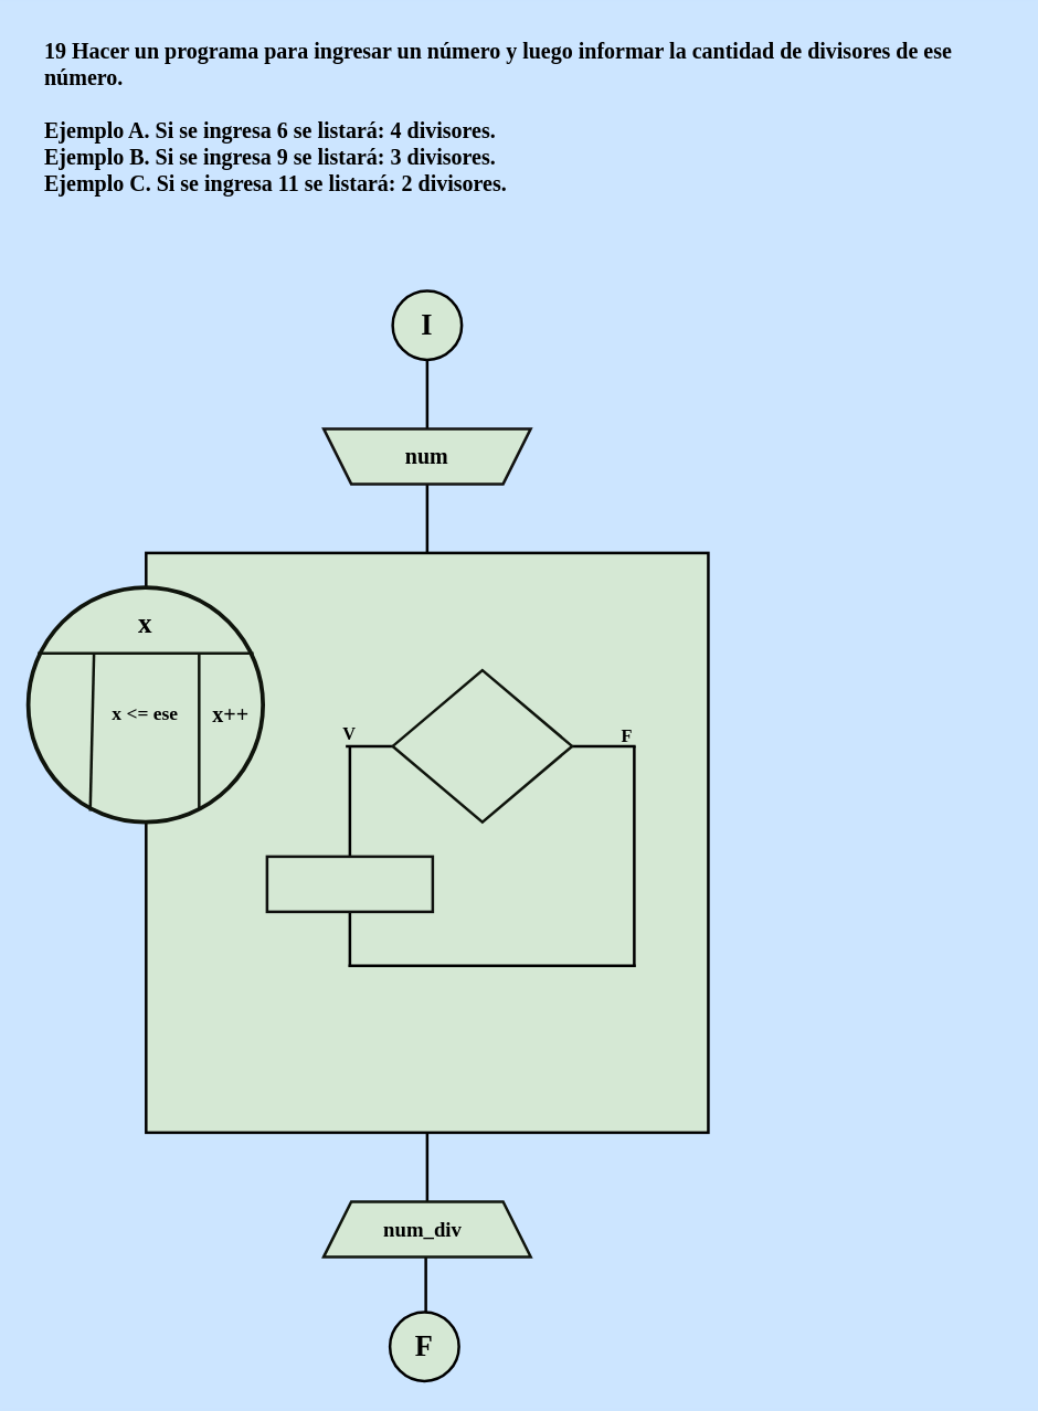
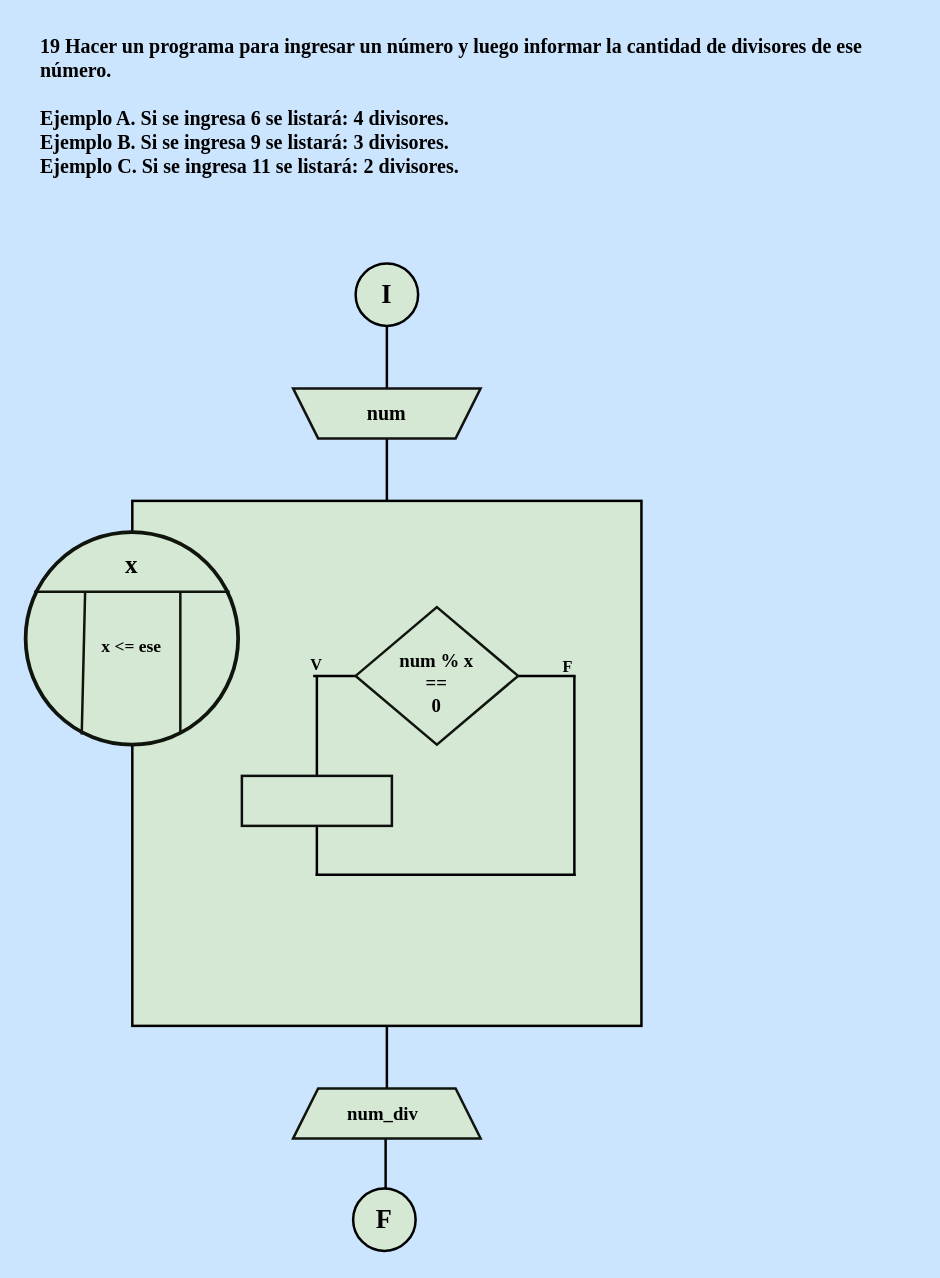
  <mxCell id="0" />
  <mxCell id="1" parent="0" />
  <mxCell id="2" value="&lt;font style=&quot;font-size: 16px;&quot; color=&quot;#000000&quot; face=&quot;Comic Sans MS&quot;&gt;&lt;b&gt;19 Hacer un programa para ingresar un número y luego informar la cantidad de divisores de ese número. &lt;br&gt;&lt;br&gt;Ejemplo A. Si se ingresa 6 se listará: 4 divisores.&lt;br&gt;Ejemplo B. Si se ingresa 9 se listará: 3 divisores.&lt;br&gt;Ejemplo C. Si se ingresa 11 se listará: 2 divisores.&lt;/b&gt;&lt;/font&gt;" style="text;whiteSpace=wrap;html=1;fontFamily=Architects Daughter;fontSource=https%3A%2F%2Ffonts.googleapis.com%2Fcss%3Ffamily%3DArchitects%2BDaughter;" vertex="1" parent="1"><mxGeometry x="30" y="20" width="700" height="130" as="geometry" /></mxCell>
  <mxCell id="3" value="" style="line;strokeWidth=2;direction=south;html=1;hachureGap=4;fontFamily=Architects Daughter;fontSource=https://fonts.googleapis.com/css?family=Architects+Daughter;strokeColor=#000000;container=0;" vertex="1" parent="1"><mxGeometry x="303" y="910" width="10" height="40" as="geometry" /></mxCell>
  <mxCell id="4" value="" style="whiteSpace=wrap;html=1;rounded=0;labelBackgroundColor=none;strokeColor=#000000;strokeWidth=2;align=center;verticalAlign=middle;fontFamily=Helvetica;fontSize=12;fontColor=default;fillColor=#d5e8d4;container=0;" vertex="1" parent="1"><mxGeometry x="105.35" y="400" width="407.3" height="420" as="geometry" /></mxCell>
  <mxCell id="5" value="" style="line;strokeWidth=2;direction=south;html=1;hachureGap=4;fontFamily=Architects Daughter;fontSource=https://fonts.googleapis.com/css?family=Architects+Daughter;strokeColor=#000000;container=0;" vertex="1" parent="1"><mxGeometry x="304" y="260" width="10" height="50" as="geometry" /></mxCell>
  <mxCell id="6" value="" style="line;strokeWidth=2;direction=south;html=1;hachureGap=4;fontFamily=Architects Daughter;fontSource=https://fonts.googleapis.com/css?family=Architects+Daughter;strokeColor=#000000;container=0;" vertex="1" parent="1"><mxGeometry x="304" y="350" width="10" height="50" as="geometry" /></mxCell>
  <mxCell id="7" value="" style="line;strokeWidth=2;html=1;perimeter=backbonePerimeter;points=[];outlineConnect=0;hachureGap=4;fontFamily=Architects Daughter;fontSource=https://fonts.googleapis.com/css?family=Architects+Daughter;strokeColor=#000000;container=0;" vertex="1" parent="1"><mxGeometry x="250" y="535" width="34" height="10" as="geometry" /></mxCell>
  <mxCell id="8" value="" style="line;strokeWidth=2;direction=south;html=1;hachureGap=4;fontFamily=Architects Daughter;fontSource=https://fonts.googleapis.com/css?family=Architects+Daughter;strokeColor=#000000;container=0;" vertex="1" parent="1"><mxGeometry x="248" y="540" width="10" height="80" as="geometry" /></mxCell>
  <mxCell id="9" value="" style="line;strokeWidth=2;html=1;perimeter=backbonePerimeter;points=[];outlineConnect=0;hachureGap=4;fontFamily=Architects Daughter;fontSource=https://fonts.googleapis.com/css?family=Architects+Daughter;strokeColor=#000000;container=0;" vertex="1" parent="1"><mxGeometry x="414" y="535" width="46" height="10" as="geometry" /></mxCell>
  <mxCell id="10" value="" style="line;strokeWidth=2;direction=south;html=1;hachureGap=4;fontFamily=Architects Daughter;fontSource=https://fonts.googleapis.com/css?family=Architects+Daughter;strokeColor=#000000;container=0;" vertex="1" parent="1"><mxGeometry x="454" y="540" width="10" height="160" as="geometry" /></mxCell>
  <mxCell id="11" value="" style="line;strokeWidth=2;direction=south;html=1;hachureGap=4;fontFamily=Architects Daughter;fontSource=https://fonts.googleapis.com/css?family=Architects+Daughter;strokeColor=#000000;container=0;" vertex="1" parent="1"><mxGeometry x="248" y="660" width="10" height="40" as="geometry" /></mxCell>
  <mxCell id="12" value="" style="line;strokeWidth=2;html=1;perimeter=backbonePerimeter;points=[];outlineConnect=0;hachureGap=4;fontFamily=Architects Daughter;fontSource=https://fonts.googleapis.com/css?family=Architects+Daughter;strokeColor=#000000;container=0;" vertex="1" parent="1"><mxGeometry x="252" y="694" width="208" height="10" as="geometry" /></mxCell>
  <mxCell id="13" value="" style="line;strokeWidth=2;direction=south;html=1;hachureGap=4;fontFamily=Architects Daughter;fontSource=https://fonts.googleapis.com/css?family=Architects+Daughter;strokeColor=#000000;container=0;" vertex="1" parent="1"><mxGeometry x="304" y="820" width="10" height="50" as="geometry" /></mxCell>
  <mxCell id="14" value="" style="strokeWidth=2;html=1;shape=mxgraph.flowchart.start_2;whiteSpace=wrap;rounded=0;labelBackgroundColor=none;strokeColor=#000000;align=center;verticalAlign=middle;fontFamily=Helvetica;fontSize=12;fontColor=default;fillColor=#d5e8d4;container=0;" vertex="1" parent="1"><mxGeometry x="284" y="210" width="50" height="50" as="geometry" /></mxCell>
  <mxCell id="15" value="&lt;font size=&quot;1&quot; color=&quot;#000000&quot; face=&quot;Comic Sans MS&quot;&gt;&lt;b style=&quot;font-size: 21px;&quot;&gt;I&lt;/b&gt;&lt;/font&gt;" style="text;strokeColor=none;align=center;fillColor=none;html=1;verticalAlign=middle;whiteSpace=wrap;rounded=0;fontFamily=Architects Daughter;fontSource=https%3A%2F%2Ffonts.googleapis.com%2Fcss%3Ffamily%3DArchitects%2BDaughter;container=0;" vertex="1" parent="1"><mxGeometry x="289" y="215" width="40" height="40" as="geometry" /></mxCell>
  <mxCell id="16" value="" style="shape=trapezoid;perimeter=trapezoidPerimeter;whiteSpace=wrap;html=1;fixedSize=1;rounded=0;labelBackgroundColor=none;strokeColor=#121211;strokeWidth=2;align=center;verticalAlign=middle;fontFamily=Helvetica;fontSize=12;fontColor=default;fillColor=#d5e8d4;direction=west;container=0;" vertex="1" parent="1"><mxGeometry x="234" y="310" width="150" height="40" as="geometry"><mxRectangle x="-1020" y="-650" width="50" height="40" as="alternateBounds" /></mxGeometry></mxCell>
  <mxCell id="17" value="&lt;font face=&quot;Comic Sans MS&quot; color=&quot;#000000&quot;&gt;&lt;span style=&quot;font-size: 16px;&quot;&gt;&lt;b&gt;num&lt;/b&gt;&lt;/span&gt;&lt;/font&gt;" style="text;strokeColor=none;align=center;fillColor=none;html=1;verticalAlign=middle;whiteSpace=wrap;rounded=0;fontFamily=Architects Daughter;fontSource=https://fonts.googleapis.com/css?family=Architects+Daughter;container=0;" vertex="1" parent="1"><mxGeometry x="279" y="315" width="60" height="30" as="geometry" /></mxCell>
  <mxCell id="18" value="" style="ellipse;whiteSpace=wrap;html=1;aspect=fixed;rounded=0;labelBackgroundColor=none;strokeColor=#0F140C;strokeWidth=3;align=center;verticalAlign=middle;fontFamily=Helvetica;fontSize=12;fontColor=default;fillColor=#d5e8d4;container=0;" vertex="1" parent="1"><mxGeometry x="20" y="425" width="170" height="170" as="geometry" /></mxCell>
  <mxCell id="19" value="" style="endArrow=none;html=1;rounded=0;strokeColor=#0F140C;fontFamily=Helvetica;fontSize=12;fontColor=default;fillColor=#B2C9AB;strokeWidth=2;" edge="1" parent="1"><mxGeometry width="50" height="50" relative="1" as="geometry"><mxPoint x="183.2" y="472.6" as="sourcePoint" /><mxPoint x="26.8" y="472.6" as="targetPoint" /></mxGeometry></mxCell>
  <mxCell id="20" value="" style="endArrow=none;html=1;rounded=0;strokeColor=#0F140C;fontFamily=Helvetica;fontSize=12;fontColor=default;fillColor=#B2C9AB;exitX=0.264;exitY=0.952;exitDx=0;exitDy=0;exitPerimeter=0;strokeWidth=2;" edge="1" parent="1" source="18"><mxGeometry width="50" height="50" relative="1" as="geometry"><mxPoint x="60.8" y="527" as="sourcePoint" /><mxPoint x="67.6" y="472.6" as="targetPoint" /></mxGeometry></mxCell>
  <mxCell id="21" value="" style="endArrow=none;html=1;rounded=0;strokeColor=#0F140C;fontFamily=Helvetica;fontSize=12;fontColor=default;fillColor=#B2C9AB;exitX=0.728;exitY=0.948;exitDx=0;exitDy=0;exitPerimeter=0;strokeWidth=2;" edge="1" parent="1" source="18"><mxGeometry width="50" height="50" relative="1" as="geometry"><mxPoint x="122" y="540.6" as="sourcePoint" /><mxPoint x="143.76" y="472.6" as="targetPoint" /></mxGeometry></mxCell>
  <mxCell id="22" value="&lt;font size=&quot;1&quot; face=&quot;Comic Sans MS&quot; color=&quot;#000000&quot;&gt;&lt;b style=&quot;font-size: 20px;&quot;&gt;x&lt;/b&gt;&lt;/font&gt;" style="text;strokeColor=none;align=center;fillColor=none;html=1;verticalAlign=middle;whiteSpace=wrap;rounded=0;fontFamily=Architects Daughter;fontSource=https://fonts.googleapis.com/css?family=Architects+Daughter;container=0;" vertex="1" parent="1"><mxGeometry x="75" y="435" width="60" height="30" as="geometry" /></mxCell>
  <mxCell id="23" value="&lt;font size=&quot;1&quot; face=&quot;Comic Sans MS&quot; color=&quot;#000000&quot;&gt;&lt;b style=&quot;font-size: 14px;&quot;&gt;x &amp;lt;= ese&lt;/b&gt;&lt;/font&gt;" style="text;strokeColor=none;align=center;fillColor=none;html=1;verticalAlign=middle;whiteSpace=wrap;rounded=0;fontFamily=Architects Daughter;fontSource=https://fonts.googleapis.com/css?family=Architects+Daughter;container=0;" vertex="1" parent="1"><mxGeometry x="70" y="507" width="70" height="20" as="geometry" /></mxCell>
- <mxCell id="24" value="&lt;font size=&quot;1&quot; face=&quot;Comic Sans MS&quot; color=&quot;#000000&quot;&gt;&lt;b style=&quot;font-size: 16px;&quot;&gt;x++&lt;/b&gt;&lt;/font&gt;" style="text;strokeColor=none;align=center;fillColor=none;html=1;verticalAlign=middle;whiteSpace=wrap;rounded=0;fontFamily=Architects Daughter;fontSource=https://fonts.googleapis.com/css?family=Architects+Daughter;container=0;" vertex="1" parent="1"><mxGeometry x="147" y="507" width="40" height="20" as="geometry" /></mxCell>
  <mxCell id="25" value="" style="rhombus;whiteSpace=wrap;html=1;rounded=0;labelBackgroundColor=none;strokeColor=#0F140C;strokeWidth=2;align=center;verticalAlign=middle;fontFamily=Helvetica;fontSize=12;fontColor=default;fillColor=#d5e8d4;container=0;" vertex="1" parent="1"><mxGeometry x="284" y="485" width="130" height="110" as="geometry" /></mxCell>
+ <mxCell id="26" value="&lt;font style=&quot;font-size: 15px;&quot;&gt;&lt;b&gt;&lt;font style=&quot;font-size: 15px;&quot; color=&quot;#000000&quot; face=&quot;Comic Sans MS&quot;&gt;num %&amp;nbsp;&lt;/font&gt;&lt;/b&gt;&lt;b style=&quot;background-color: initial;&quot;&gt;&lt;font style=&quot;font-size: 15px;&quot; color=&quot;#000000&quot; face=&quot;Comic Sans MS&quot;&gt;x&lt;/font&gt;&lt;/b&gt;&lt;/font&gt;&lt;div style=&quot;font-size: 15px;&quot;&gt;&lt;b style=&quot;background-color: initial;&quot;&gt;&lt;font style=&quot;font-size: 15px;&quot; color=&quot;#000000&quot; face=&quot;Comic Sans MS&quot;&gt;==&lt;/font&gt;&lt;/b&gt;&lt;/div&gt;&lt;div style=&quot;font-size: 15px;&quot;&gt;&lt;b style=&quot;background-color: initial;&quot;&gt;&lt;font style=&quot;font-size: 15px;&quot; color=&quot;#000000&quot; face=&quot;Comic Sans MS&quot;&gt;0&lt;/font&gt;&lt;/b&gt;&lt;/div&gt;" style="text;strokeColor=none;align=center;fillColor=none;html=1;verticalAlign=middle;whiteSpace=wrap;rounded=0;fontFamily=Architects Daughter;fontSource=https%3A%2F%2Ffonts.googleapis.com%2Fcss%3Ffamily%3DArchitects%2BDaughter;container=0;" vertex="1" parent="1"><mxGeometry x="314" y="515" width="70" height="60" as="geometry" /></mxCell>
  <mxCell id="27" value="&lt;b&gt;&lt;font color=&quot;#000000&quot; style=&quot;font-size: 13px;&quot; face=&quot;Comic Sans MS&quot;&gt;V&lt;/font&gt;&lt;/b&gt;" style="text;strokeColor=none;align=center;fillColor=none;html=1;verticalAlign=middle;whiteSpace=wrap;rounded=0;fontFamily=Architects Daughter;fontSource=https%3A%2F%2Ffonts.googleapis.com%2Fcss%3Ffamily%3DArchitects%2BDaughter;container=0;" vertex="1" parent="1"><mxGeometry x="238" y="518" width="30" height="25" as="geometry" /></mxCell>
  <mxCell id="28" value="&lt;b&gt;&lt;font color=&quot;#000000&quot; style=&quot;font-size: 13px;&quot; face=&quot;Comic Sans MS&quot;&gt;F&lt;/font&gt;&lt;/b&gt;" style="text;strokeColor=none;align=center;fillColor=none;html=1;verticalAlign=middle;whiteSpace=wrap;rounded=0;fontFamily=Architects Daughter;fontSource=https://fonts.googleapis.com/css?family=Architects+Daughter;container=0;" vertex="1" parent="1"><mxGeometry x="439" y="519" width="30" height="25" as="geometry" /></mxCell>
  <mxCell id="29" value="" style="shape=trapezoid;perimeter=trapezoidPerimeter;whiteSpace=wrap;html=1;fixedSize=1;rounded=0;labelBackgroundColor=none;strokeColor=#0F140C;strokeWidth=2;align=center;verticalAlign=middle;fontFamily=Helvetica;fontSize=12;fontColor=default;fillColor=#d5e8d4;container=0;" vertex="1" parent="1"><mxGeometry x="234" y="870" width="150" height="40" as="geometry" /></mxCell>
  <mxCell id="30" value="&lt;b&gt;&lt;font color=&quot;#000000&quot; style=&quot;font-size: 15px;&quot; face=&quot;Comic Sans MS&quot;&gt;num_div&lt;/font&gt;&lt;/b&gt;" style="text;strokeColor=none;align=center;fillColor=none;html=1;verticalAlign=middle;whiteSpace=wrap;rounded=0;fontFamily=Architects Daughter;fontSource=https%3A%2F%2Ffonts.googleapis.com%2Fcss%3Ffamily%3DArchitects%2BDaughter;container=0;" vertex="1" parent="1"><mxGeometry x="263" y="875" width="86" height="30" as="geometry" /></mxCell>
  <mxCell id="31" value="" style="rounded=0;whiteSpace=wrap;html=1;labelBackgroundColor=none;strokeColor=#0f100e;strokeWidth=2;align=center;verticalAlign=middle;fontFamily=Helvetica;fontSize=12;fontColor=default;fillColor=#d5e8d4;container=0;" vertex="1" parent="1"><mxGeometry x="193" y="620" width="120" height="40" as="geometry" /></mxCell>
  <mxCell id="32" value="" style="strokeWidth=2;html=1;shape=mxgraph.flowchart.start_2;whiteSpace=wrap;rounded=0;labelBackgroundColor=none;strokeColor=#000000;align=center;verticalAlign=middle;fontFamily=Helvetica;fontSize=12;fontColor=default;fillColor=#d5e8d4;container=0;" vertex="1" parent="1"><mxGeometry x="282" y="950" width="50" height="50" as="geometry" /></mxCell>
  <mxCell id="33" value="&lt;font size=&quot;1&quot; color=&quot;#000000&quot; face=&quot;Comic Sans MS&quot;&gt;&lt;b style=&quot;font-size: 21px;&quot;&gt;F&lt;/b&gt;&lt;/font&gt;" style="text;strokeColor=none;align=center;fillColor=none;html=1;verticalAlign=middle;whiteSpace=wrap;rounded=0;fontFamily=Architects Daughter;fontSource=https://fonts.googleapis.com/css?family=Architects+Daughter;container=0;" vertex="1" parent="1"><mxGeometry x="287" y="955" width="40" height="40" as="geometry" /></mxCell>
